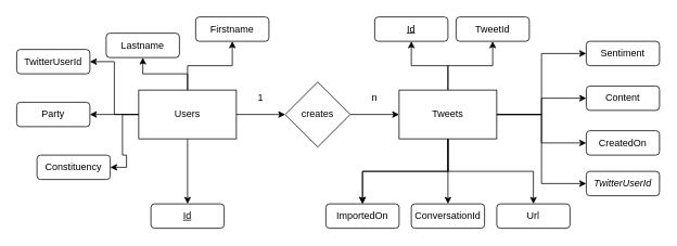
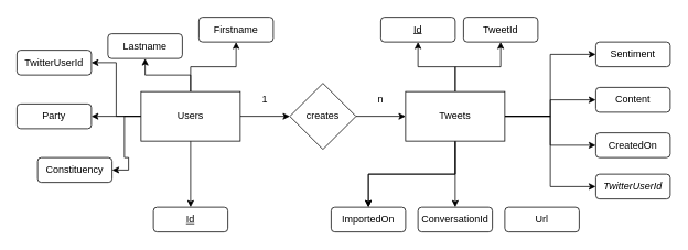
  <mxCell id="0" />
  <mxCell id="1" parent="0" />
  <mxCell id="2" style="edgeStyle=orthogonalEdgeStyle;rounded=0;orthogonalLoop=1;jettySize=auto;html=1;" edge="1" parent="1" source="9" target="22"><mxGeometry relative="1" as="geometry" /></mxCell>
  <mxCell id="3" style="edgeStyle=orthogonalEdgeStyle;rounded=0;orthogonalLoop=1;jettySize=auto;html=1;entryX=0.5;entryY=1;entryDx=0;entryDy=0;" edge="1" parent="1" source="9" target="25"><mxGeometry relative="1" as="geometry" /></mxCell>
  <mxCell id="4" style="edgeStyle=orthogonalEdgeStyle;rounded=0;orthogonalLoop=1;jettySize=auto;html=1;entryX=0.5;entryY=1;entryDx=0;entryDy=0;" edge="1" parent="1" source="9" target="26"><mxGeometry relative="1" as="geometry" /></mxCell>
  <mxCell id="5" style="edgeStyle=orthogonalEdgeStyle;rounded=0;orthogonalLoop=1;jettySize=auto;html=1;entryX=1;entryY=0.5;entryDx=0;entryDy=0;" edge="1" parent="1" source="9" target="27"><mxGeometry relative="1" as="geometry" /></mxCell>
  <mxCell id="6" style="edgeStyle=orthogonalEdgeStyle;rounded=0;orthogonalLoop=1;jettySize=auto;html=1;entryX=1;entryY=0.5;entryDx=0;entryDy=0;" edge="1" parent="1" source="9" target="29"><mxGeometry relative="1" as="geometry" /></mxCell>
  <mxCell id="7" style="edgeStyle=orthogonalEdgeStyle;rounded=0;orthogonalLoop=1;jettySize=auto;html=1;entryX=1;entryY=0.5;entryDx=0;entryDy=0;" edge="1" parent="1" source="9" target="30"><mxGeometry relative="1" as="geometry" /></mxCell>
  <mxCell id="8" style="edgeStyle=orthogonalEdgeStyle;rounded=0;orthogonalLoop=1;jettySize=auto;html=1;entryX=0.5;entryY=0;entryDx=0;entryDy=0;" edge="1" parent="1" source="9" target="28"><mxGeometry relative="1" as="geometry" /></mxCell>
  <mxCell id="9" value="Users" style="rounded=0;whiteSpace=wrap;html=1;" vertex="1" parent="1"><mxGeometry x="170" y="110" width="120" height="60" as="geometry" /></mxCell>
  <mxCell id="10" style="edgeStyle=orthogonalEdgeStyle;rounded=0;orthogonalLoop=1;jettySize=auto;html=1;" edge="1" parent="1" source="20" target="31"><mxGeometry relative="1" as="geometry" /></mxCell>
  <mxCell id="11" style="edgeStyle=orthogonalEdgeStyle;rounded=0;orthogonalLoop=1;jettySize=auto;html=1;" edge="1" parent="1" source="20" target="32"><mxGeometry relative="1" as="geometry" /></mxCell>
  <mxCell id="12" style="edgeStyle=orthogonalEdgeStyle;rounded=0;orthogonalLoop=1;jettySize=auto;html=1;" edge="1" parent="1" source="20" target="33"><mxGeometry relative="1" as="geometry" /></mxCell>
  <mxCell id="13" style="edgeStyle=orthogonalEdgeStyle;rounded=0;orthogonalLoop=1;jettySize=auto;html=1;entryX=0;entryY=0.5;entryDx=0;entryDy=0;" edge="1" parent="1" source="20" target="34"><mxGeometry relative="1" as="geometry" /></mxCell>
- <mxCell id="14" style="edgeStyle=orthogonalEdgeStyle;rounded=0;orthogonalLoop=1;jettySize=auto;html=1;" edge="1" parent="1" source="20" target="35"><mxGeometry relative="1" as="geometry" /></mxCell>
  <mxCell id="15" style="edgeStyle=orthogonalEdgeStyle;rounded=0;orthogonalLoop=1;jettySize=auto;html=1;" edge="1" parent="1" source="20" target="36"><mxGeometry relative="1" as="geometry" /></mxCell>
  <mxCell id="16" value="" style="edgeStyle=orthogonalEdgeStyle;rounded=0;orthogonalLoop=1;jettySize=auto;html=1;" edge="1" parent="1" source="20" target="36"><mxGeometry relative="1" as="geometry" /></mxCell>
  <mxCell id="17" style="edgeStyle=orthogonalEdgeStyle;rounded=0;orthogonalLoop=1;jettySize=auto;html=1;entryX=0;entryY=0.5;entryDx=0;entryDy=0;" edge="1" parent="1" source="20" target="37"><mxGeometry relative="1" as="geometry" /></mxCell>
  <mxCell id="18" style="edgeStyle=orthogonalEdgeStyle;rounded=0;orthogonalLoop=1;jettySize=auto;html=1;entryX=0;entryY=0.5;entryDx=0;entryDy=0;" edge="1" parent="1" source="20" target="38"><mxGeometry relative="1" as="geometry" /></mxCell>
  <mxCell id="19" style="edgeStyle=orthogonalEdgeStyle;rounded=0;orthogonalLoop=1;jettySize=auto;html=1;" edge="1" parent="1" source="20" target="39"><mxGeometry relative="1" as="geometry" /></mxCell>
  <mxCell id="20" value="Tweets" style="rounded=0;whiteSpace=wrap;html=1;" vertex="1" parent="1"><mxGeometry x="490" y="110" width="120" height="60" as="geometry" /></mxCell>
  <mxCell id="21" style="edgeStyle=orthogonalEdgeStyle;rounded=0;orthogonalLoop=1;jettySize=auto;html=1;" edge="1" parent="1" source="22" target="20"><mxGeometry relative="1" as="geometry" /></mxCell>
  <mxCell id="22" value="creates" style="rhombus;whiteSpace=wrap;html=1;" vertex="1" parent="1"><mxGeometry x="350" y="100" width="80" height="80" as="geometry" /></mxCell>
  <mxCell id="23" value="1" style="text;html=1;strokeColor=none;fillColor=none;align=center;verticalAlign=middle;whiteSpace=wrap;rounded=0;" vertex="1" parent="1"><mxGeometry x="300" y="110" width="40" height="20" as="geometry" /></mxCell>
  <mxCell id="24" value="n" style="text;html=1;strokeColor=none;fillColor=none;align=center;verticalAlign=middle;whiteSpace=wrap;rounded=0;" vertex="1" parent="1"><mxGeometry x="440" y="110" width="40" height="20" as="geometry" /></mxCell>
  <mxCell id="25" value="Firstname" style="rounded=1;whiteSpace=wrap;html=1;" vertex="1" parent="1"><mxGeometry x="240" y="20" width="90" height="30" as="geometry" /></mxCell>
  <mxCell id="26" value="Lastname" style="rounded=1;whiteSpace=wrap;html=1;" vertex="1" parent="1"><mxGeometry x="130" y="40" width="90" height="30" as="geometry" /></mxCell>
  <mxCell id="27" value="TwitterUserId" style="rounded=1;whiteSpace=wrap;html=1;" vertex="1" parent="1"><mxGeometry x="20" y="60" width="90" height="30" as="geometry" /></mxCell>
  <mxCell id="28" value="&lt;u&gt;Id&lt;/u&gt;" style="rounded=1;whiteSpace=wrap;html=1;" vertex="1" parent="1"><mxGeometry x="185" y="250" width="90" height="30" as="geometry" /></mxCell>
  <mxCell id="29" value="Party" style="rounded=1;whiteSpace=wrap;html=1;" vertex="1" parent="1"><mxGeometry x="20" y="125" width="90" height="30" as="geometry" /></mxCell>
  <mxCell id="30" value="Constituency" style="rounded=1;whiteSpace=wrap;html=1;" vertex="1" parent="1"><mxGeometry x="45" y="190" width="90" height="30" as="geometry" /></mxCell>
  <mxCell id="31" value="&lt;u&gt;Id&lt;/u&gt;" style="rounded=1;whiteSpace=wrap;html=1;" vertex="1" parent="1"><mxGeometry x="460" y="20" width="90" height="30" as="geometry" /></mxCell>
  <mxCell id="32" value="TweetId" style="rounded=1;whiteSpace=wrap;html=1;" vertex="1" parent="1"><mxGeometry x="560" y="20" width="90" height="30" as="geometry" /></mxCell>
  <mxCell id="33" value="Content" style="rounded=1;whiteSpace=wrap;html=1;" vertex="1" parent="1"><mxGeometry x="720" y="105" width="90" height="30" as="geometry" /></mxCell>
  <mxCell id="34" value="CreatedOn" style="rounded=1;whiteSpace=wrap;html=1;" vertex="1" parent="1"><mxGeometry x="720" y="160" width="90" height="30" as="geometry" /></mxCell>
  <mxCell id="35" value="Url" style="rounded=1;whiteSpace=wrap;html=1;" vertex="1" parent="1"><mxGeometry x="610" y="250" width="90" height="30" as="geometry" /></mxCell>
  <mxCell id="36" value="ImportedOn" style="rounded=1;whiteSpace=wrap;html=1;" vertex="1" parent="1"><mxGeometry x="400" y="250" width="90" height="30" as="geometry" /></mxCell>
  <mxCell id="37" value="TwitterUserId" style="rounded=1;whiteSpace=wrap;html=1;fontStyle=2" vertex="1" parent="1"><mxGeometry x="720" y="210" width="90" height="30" as="geometry" /></mxCell>
  <mxCell id="38" value="Sentiment" style="rounded=1;whiteSpace=wrap;html=1;" vertex="1" parent="1"><mxGeometry x="720" y="50" width="90" height="30" as="geometry" /></mxCell>
  <mxCell id="39" value="ConversationId" style="rounded=1;whiteSpace=wrap;html=1;" vertex="1" parent="1"><mxGeometry x="505" y="250" width="90" height="30" as="geometry" /></mxCell>
